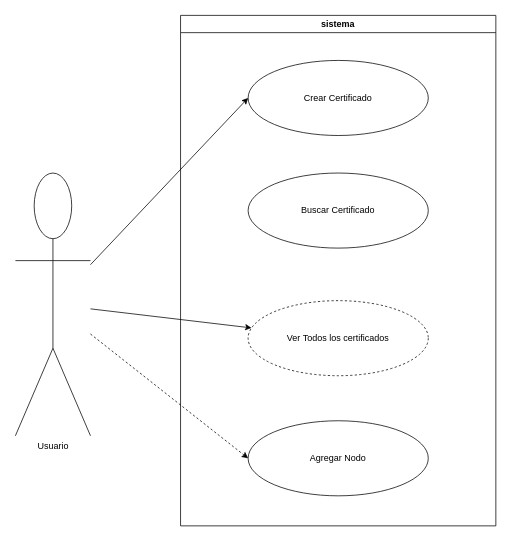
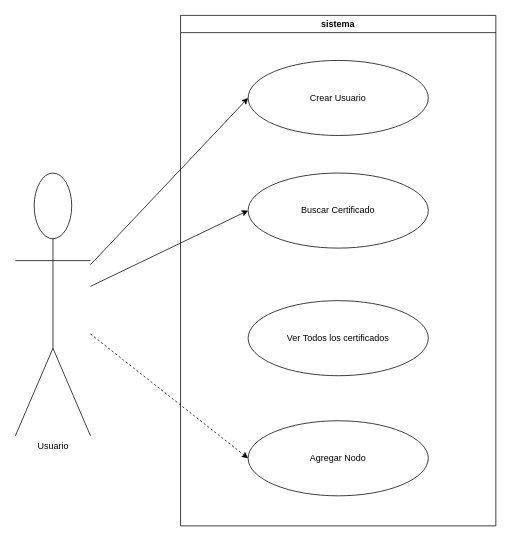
  <mxCell id="0" />
  <mxCell id="1" parent="0" />
  <mxCell id="2" value="sistema" style="swimlane;" vertex="1" parent="1"><mxGeometry x="240" y="20" width="420" height="680" as="geometry" /></mxCell>
- <mxCell id="3" value="Ver Todos los certificados" style="ellipse;whiteSpace=wrap;html=1;dashed=1;" vertex="1" parent="2"><mxGeometry x="90" y="380" width="240" height="100" as="geometry" /></mxCell>
+ <mxCell id="3" value="Ver Todos los certificados" style="ellipse;whiteSpace=wrap;html=1;" vertex="1" parent="2"><mxGeometry x="90" y="380" width="240" height="100" as="geometry" /></mxCell>
  <mxCell id="4" value="Agregar Nodo" style="ellipse;whiteSpace=wrap;html=1;" vertex="1" parent="2"><mxGeometry x="90" y="540" width="240" height="100" as="geometry" /></mxCell>
  <mxCell id="5" value="Buscar Certificado" style="ellipse;whiteSpace=wrap;html=1;" vertex="1" parent="2"><mxGeometry x="90" y="210" width="240" height="100" as="geometry" /></mxCell>
- <mxCell id="6" value="Crear Certificado" style="ellipse;whiteSpace=wrap;html=1;" vertex="1" parent="2"><mxGeometry x="90" y="60" width="240" height="100" as="geometry" /></mxCell>
+ <mxCell id="6" value="Crear Usuario" style="ellipse;whiteSpace=wrap;html=1;" vertex="1" parent="2"><mxGeometry x="90" y="60" width="240" height="100" as="geometry" /></mxCell>
  <mxCell id="7" style="edgeStyle=none;html=1;entryX=0;entryY=0.5;entryDx=0;entryDy=0;" edge="1" parent="1" source="10" target="6"><mxGeometry relative="1" as="geometry" /></mxCell>
- <mxCell id="8" style="edgeStyle=none;html=1;" edge="1" parent="1" source="10" target="3"><mxGeometry relative="1" as="geometry" /></mxCell>
+ <mxCell id="8" style="edgeStyle=none;html=1;entryX=0;entryY=0.5;entryDx=0;entryDy=0;" edge="1" parent="1" source="10" target="5"><mxGeometry relative="1" as="geometry" /></mxCell>
  <mxCell id="9" style="edgeStyle=none;html=1;entryX=0;entryY=0.5;entryDx=0;entryDy=0;dashed=1;" edge="1" parent="1" source="10" target="4"><mxGeometry relative="1" as="geometry" /></mxCell>
  <mxCell id="10" value="Usuario" style="shape=umlActor;html=1;verticalLabelPosition=bottom;verticalAlign=top;align=center;" vertex="1" parent="1"><mxGeometry x="20" y="230" width="100" height="350" as="geometry" /></mxCell>
